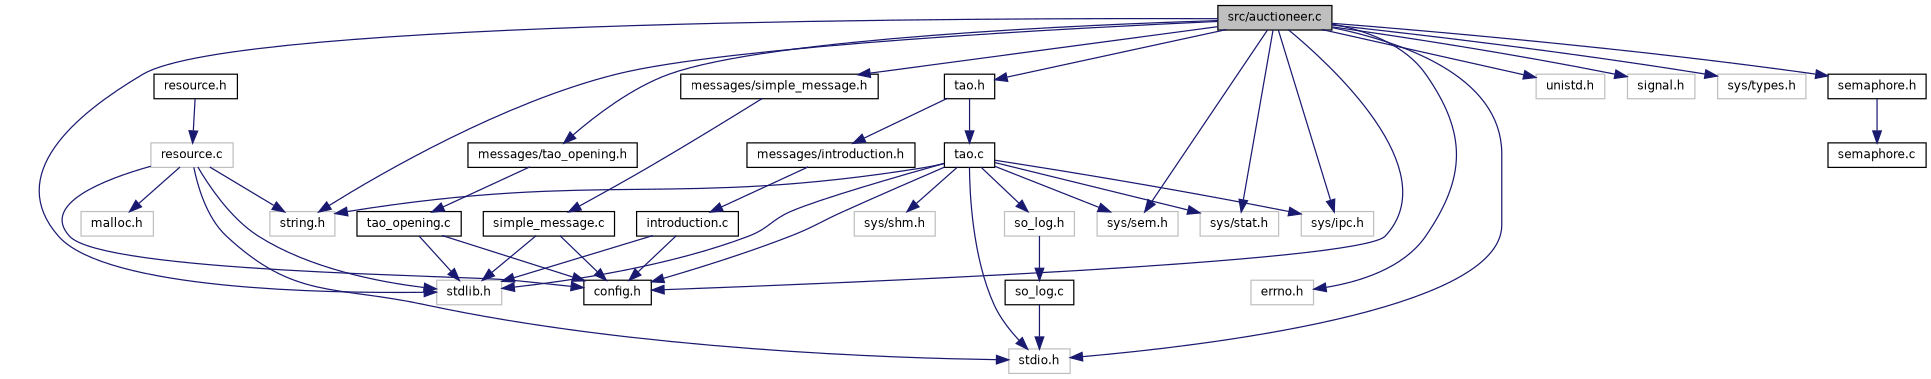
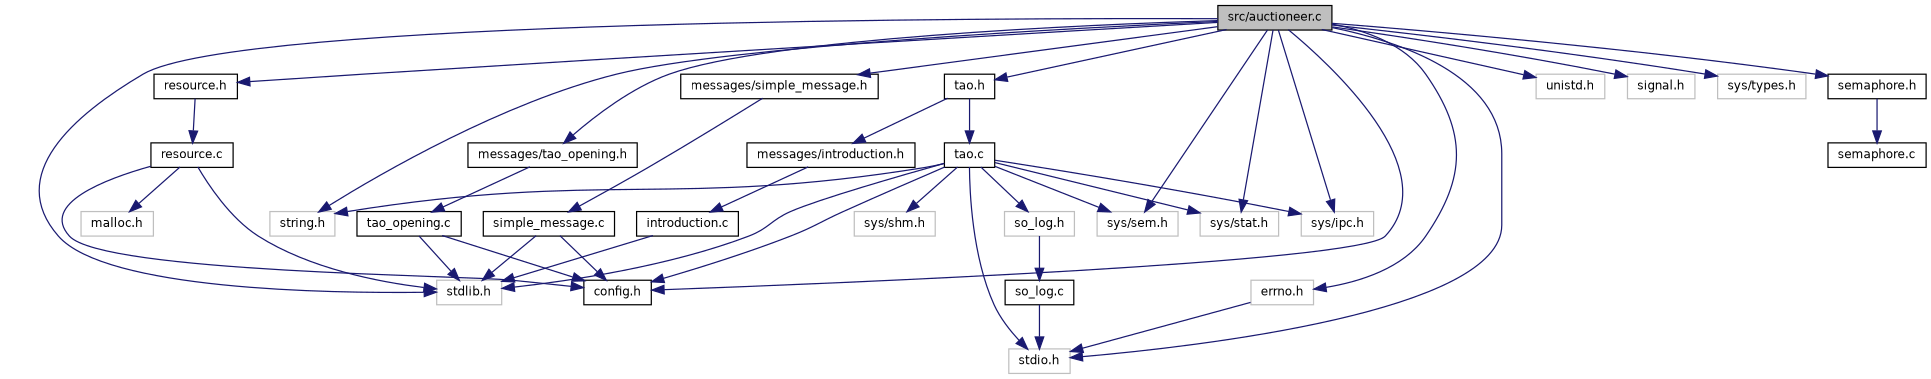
  digraph {
    node [color=black fillcolor=white fontname=Helvetica fontsize=10 shape=record style=filled]
    edge [color=midnightblue fontname=Helvetica fontsize=10 labelfontname=Helvetica labelfontsize=10 style=solid]
    n1 [fillcolor=grey75 fontcolor=black height=0.2 label="src/auctioneer.c" width=0.4]
    n2 [color=grey75 height=0.2 label="stdio.h" width=0.4]
    n3 [color=grey75 height=0.2 label="stdlib.h" width=0.4]
    n4 [color=grey75 height=0.2 label="string.h" width=0.4]
    n5 [color=grey75 height=0.2 label="errno.h" width=0.4]
    n6 [color=grey75 height=0.2 label="unistd.h" width=0.4]
    n7 [color=grey75 height=0.2 label="signal.h" width=0.4]
    n8 [color=grey75 height=0.2 label="sys/types.h" width=0.4]
    n9 [color=grey75 height=0.2 label="sys/sem.h" width=0.4]
    n10 [color=grey75 height=0.2 label="sys/stat.h" width=0.4]
    n11 [color=grey75 height=0.2 label="sys/ipc.h" width=0.4]
    n12 [height=0.2 label="resource.h" width=0.4]
    n13 [height=0.2 label="config.h" width=0.4]
    n14 [height=0.2 label="tao.h" width=0.4]
    n15 [height=0.2 label="semaphore.h" width=0.4]
    n16 [height=0.2 label="messages/simple_message.h" width=0.4]
    n17 [height=0.2 label="messages/tao_opening.h" width=0.4]
-   n18 [color=grey75 height=0.2 label="resource.c" width=0.4]
+   n18 [height=0.2 label="resource.c" width=0.4]
    n19 [height=0.2 label="messages/introduction.h" width=0.4]
    n20 [height=0.2 label="tao.c" width=0.4]
    n21 [height=0.2 label="semaphore.c" width=0.4]
    n22 [height=0.2 label="introduction.c" width=0.4]
    n23 [height=0.2 label="simple_message.c" width=0.4]
    n24 [height=0.2 label="tao_opening.c" width=0.4]
    n25 [color=grey75 height=0.2 label="malloc.h" width=0.4]
    n26 [color=grey75 height=0.2 label="sys/shm.h" width=0.4]
    n27 [color=grey75 height=0.2 label="so_log.h" width=0.4]
    n28 [height=0.2 label="so_log.c" width=0.4]
    n1 -> n2
    n1 -> n3
    n1 -> n4
    n1 -> n5
    n1 -> n6
    n1 -> n7
    n1 -> n8
    n1 -> n9
    n1 -> n10
    n1 -> n11
+   n1 -> n12
    n1 -> n13
    n1 -> n14
    n1 -> n15
    n1 -> n16
    n1 -> n17
    n12 -> n18
    n14 -> n19
    n14 -> n20
    n15 -> n21
    n16 -> n23
    n17 -> n24
-   n18 -> n2
+   n5 -> n2
    n18 -> n3
-   n18 -> n4
    n18 -> n13
    n18 -> n25
    n19 -> n22
    n20 -> n2
    n20 -> n3
    n20 -> n4
    n20 -> n9
    n20 -> n10
    n20 -> n11
    n20 -> n13
    n20 -> n26
    n20 -> n27
    n22 -> n3
-   n22 -> n13
    n23 -> n3
    n23 -> n13
    n24 -> n3
    n24 -> n13
    n27 -> n28
    n28 -> n2
  }
